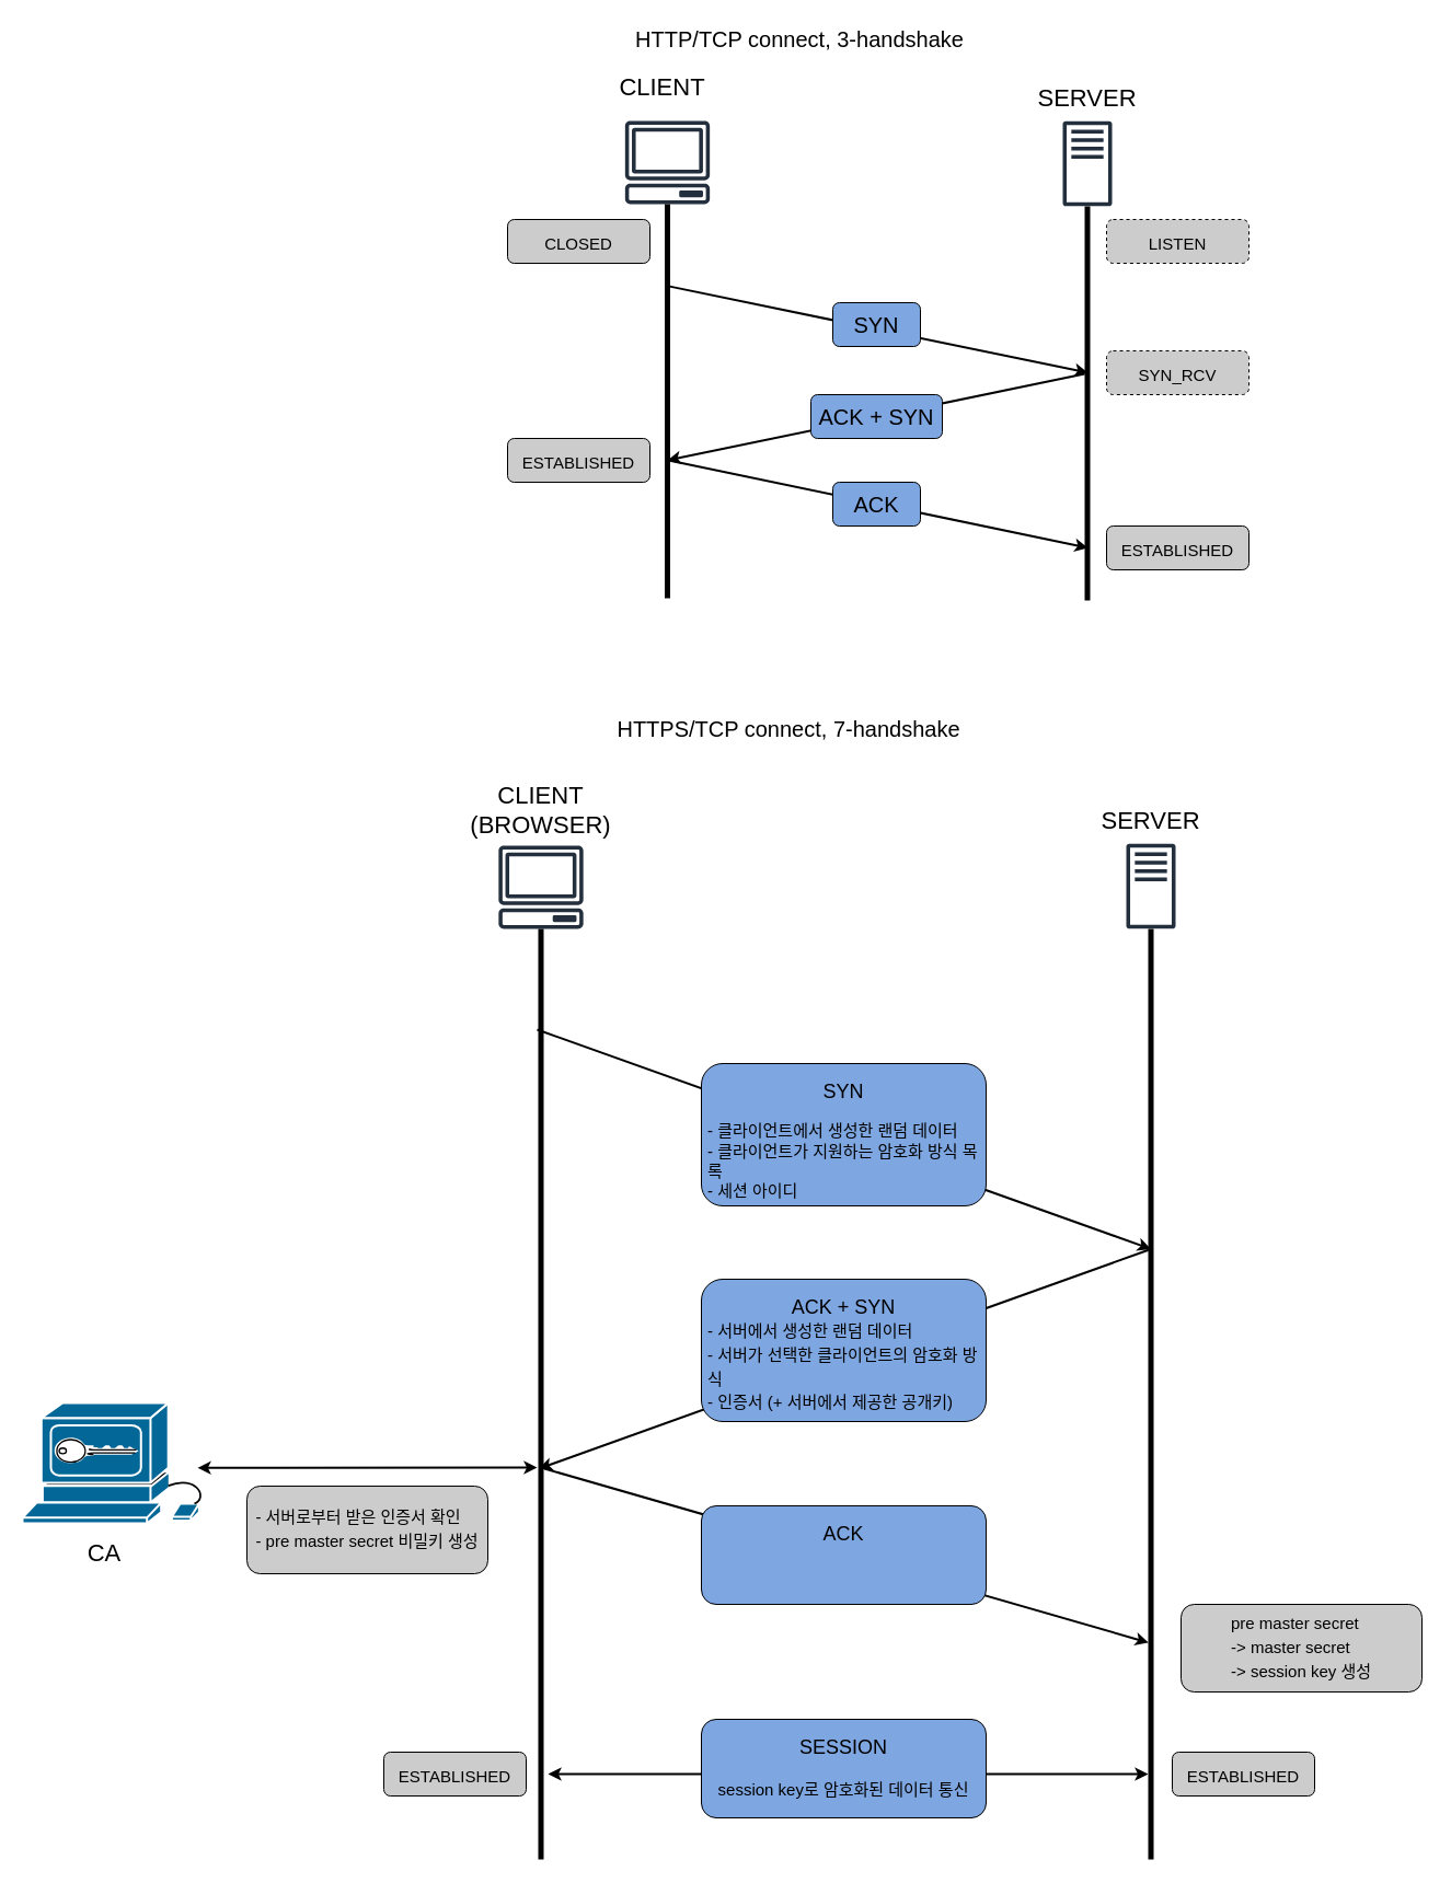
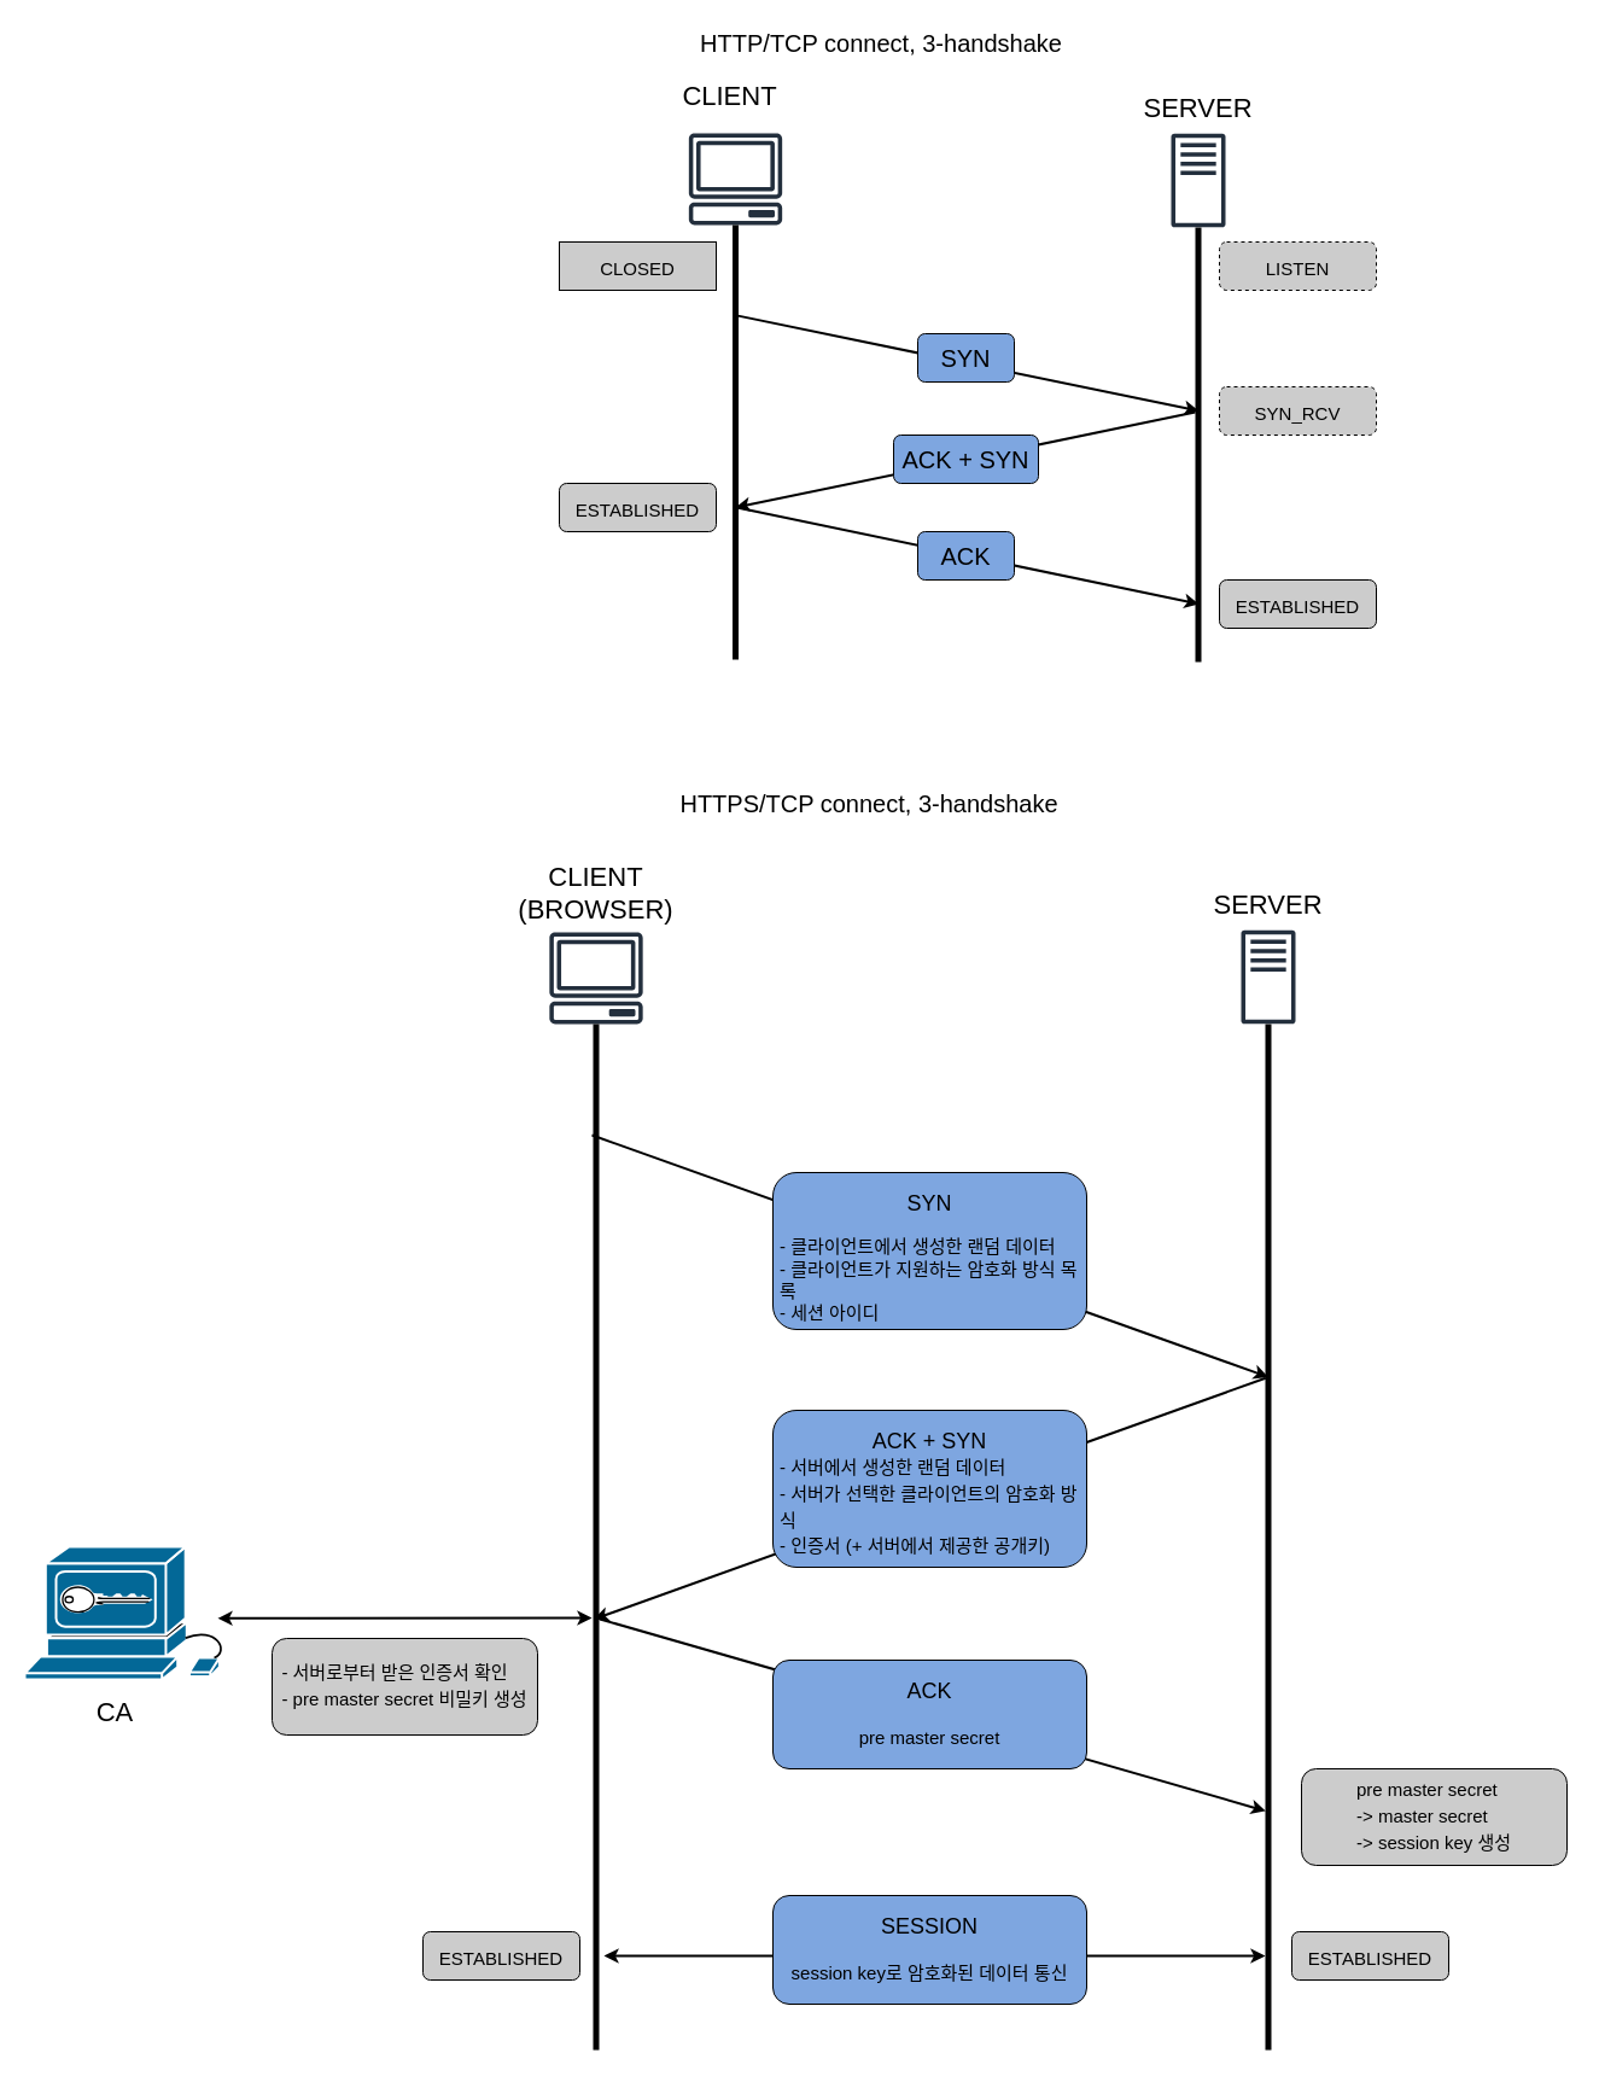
  <mxCell id="0" />
  <mxCell id="1" parent="0" />
  <mxCell id="2" value="" style="endArrow=classic;html=1;rounded=0;fontSize=15;strokeWidth=2;exitX=1.133;exitY=0.58;exitDx=0;exitDy=0;exitPerimeter=0;entryX=0.067;entryY=0.767;entryDx=0;entryDy=0;entryPerimeter=0;" edge="1" parent="1" source="26" target="27"><mxGeometry width="50" height="50" relative="1" as="geometry"><mxPoint x="750" y="1280" as="sourcePoint" /><mxPoint x="800" y="1230" as="targetPoint" /></mxGeometry></mxCell>
  <mxCell id="3" value="" style="endArrow=classic;html=1;rounded=0;fontSize=15;strokeWidth=2;exitX=0.067;exitY=0.345;exitDx=0;exitDy=0;exitPerimeter=0;entryX=0.133;entryY=0.58;entryDx=0;entryDy=0;entryPerimeter=0;" edge="1" parent="1" source="27" target="26"><mxGeometry width="50" height="50" relative="1" as="geometry"><mxPoint x="750" y="1280" as="sourcePoint" /><mxPoint x="510" y="1340" as="targetPoint" /></mxGeometry></mxCell>
  <mxCell id="4" value="" style="endArrow=classic;html=1;rounded=0;fontSize=20;strokeWidth=2;entryX=0.5;entryY=0.344;entryDx=0;entryDy=0;entryPerimeter=0;" edge="1" parent="1" target="27"><mxGeometry width="50" height="50" relative="1" as="geometry"><mxPoint x="490" y="940" as="sourcePoint" /><mxPoint x="942" y="858.88" as="targetPoint" /></mxGeometry></mxCell>
  <mxCell id="5" value="" style="sketch=0;outlineConnect=0;fontColor=#232F3E;gradientColor=none;fillColor=#232F3D;strokeColor=none;dashed=0;verticalLabelPosition=bottom;verticalAlign=top;align=center;html=1;fontSize=12;fontStyle=0;aspect=fixed;pointerEvents=1;shape=mxgraph.aws4.client;" vertex="1" parent="1"><mxGeometry x="570" y="110" width="78" height="76" as="geometry" /></mxCell>
  <mxCell id="6" value="" style="sketch=0;outlineConnect=0;fontColor=#232F3E;gradientColor=none;fillColor=#232F3D;strokeColor=none;dashed=0;verticalLabelPosition=bottom;verticalAlign=top;align=center;html=1;fontSize=12;fontStyle=0;aspect=fixed;pointerEvents=1;shape=mxgraph.aws4.traditional_server;" vertex="1" parent="1"><mxGeometry x="970" y="110" width="45" height="78" as="geometry" /></mxCell>
  <mxCell id="7" value="" style="html=1;points=[];perimeter=orthogonalPerimeter;fillColor=#000000;strokeColor=none;fontSize=20;" vertex="1" parent="1"><mxGeometry x="606.5" y="186" width="5" height="360" as="geometry" /></mxCell>
  <mxCell id="8" value="" style="html=1;points=[];perimeter=orthogonalPerimeter;fillColor=#000000;strokeColor=none;fontSize=20;" vertex="1" parent="1"><mxGeometry x="990" y="188" width="5" height="360" as="geometry" /></mxCell>
  <mxCell id="9" value="" style="endArrow=classic;html=1;rounded=0;fontSize=20;strokeWidth=2;exitX=0.9;exitY=0.105;exitDx=0;exitDy=0;exitPerimeter=0;" edge="1" parent="1"><mxGeometry width="50" height="50" relative="1" as="geometry"><mxPoint x="611" y="261.12" as="sourcePoint" /><mxPoint x="993" y="340" as="targetPoint" /></mxGeometry></mxCell>
  <mxCell id="10" value="HTTP/TCP connect, 3-handshake" style="text;html=1;strokeColor=none;fillColor=none;align=center;verticalAlign=middle;whiteSpace=wrap;rounded=0;fontSize=20;" vertex="1" parent="1"><mxGeometry x="520" y="20" width="420" height="30" as="geometry" /></mxCell>
  <mxCell id="11" value="SYN" style="rounded=1;whiteSpace=wrap;html=1;fontSize=20;fillColor=#7EA6E0;" vertex="1" parent="1"><mxGeometry x="760" y="276" width="80" height="40" as="geometry" /></mxCell>
- <mxCell id="12" value="&lt;font style=&quot;font-size: 15px&quot;&gt;CLOSED&lt;/font&gt;" style="rounded=1;whiteSpace=wrap;html=1;fontSize=20;fillColor=#CCCCCC;" vertex="1" parent="1"><mxGeometry x="463" y="200" width="130" height="40" as="geometry" /></mxCell>
+ <mxCell id="12" value="&lt;font style=&quot;font-size: 15px&quot;&gt;CLOSED&lt;/font&gt;" style="whiteSpace=wrap;html=1;fontSize=20;fillColor=#CCCCCC;rounded=0;" vertex="1" parent="1"><mxGeometry x="463" y="200" width="130" height="40" as="geometry" /></mxCell>
  <mxCell id="13" value="&lt;font style=&quot;font-size: 15px&quot;&gt;LISTEN&lt;/font&gt;" style="rounded=1;whiteSpace=wrap;html=1;fontSize=20;fillColor=#CCCCCC;dashed=1;" vertex="1" parent="1"><mxGeometry x="1010" y="200" width="130" height="40" as="geometry" /></mxCell>
  <mxCell id="14" value="" style="endArrow=classic;html=1;rounded=0;fontSize=15;strokeWidth=2;" edge="1" parent="1"><mxGeometry width="50" height="50" relative="1" as="geometry"><mxPoint x="990" y="341" as="sourcePoint" /><mxPoint x="609" y="420" as="targetPoint" /></mxGeometry></mxCell>
  <mxCell id="15" value="ACK + SYN" style="rounded=1;whiteSpace=wrap;html=1;fontSize=20;fillColor=#7EA6E0;" vertex="1" parent="1"><mxGeometry x="740" y="360" width="120" height="40" as="geometry" /></mxCell>
  <mxCell id="16" value="" style="endArrow=classic;html=1;rounded=0;fontSize=15;strokeWidth=2;" edge="1" parent="1"><mxGeometry width="50" height="50" relative="1" as="geometry"><mxPoint x="610" y="420" as="sourcePoint" /><mxPoint x="993" y="500" as="targetPoint" /></mxGeometry></mxCell>
  <mxCell id="17" value="ACK" style="rounded=1;whiteSpace=wrap;html=1;fontSize=20;fillColor=#7EA6E0;" vertex="1" parent="1"><mxGeometry x="760" y="440" width="80" height="40" as="geometry" /></mxCell>
  <mxCell id="18" value="&lt;font style=&quot;font-size: 15px&quot;&gt;ESTABLISHED&lt;/font&gt;" style="rounded=1;whiteSpace=wrap;html=1;fontSize=20;fillColor=#CCCCCC;" vertex="1" parent="1"><mxGeometry x="463" y="400" width="130" height="40" as="geometry" /></mxCell>
  <mxCell id="19" value="&lt;font style=&quot;font-size: 15px&quot;&gt;SYN_RCV&lt;/font&gt;" style="rounded=1;whiteSpace=wrap;html=1;fontSize=20;fillColor=#CCCCCC;dashed=1;" vertex="1" parent="1"><mxGeometry x="1010" y="320" width="130" height="40" as="geometry" /></mxCell>
  <mxCell id="20" value="&lt;font style=&quot;font-size: 15px&quot;&gt;ESTABLISHED&lt;/font&gt;" style="rounded=1;whiteSpace=wrap;html=1;fontSize=20;fillColor=#CCCCCC;" vertex="1" parent="1"><mxGeometry x="1010" y="480" width="130" height="40" as="geometry" /></mxCell>
  <mxCell id="21" value="&lt;font style=&quot;font-size: 22px&quot;&gt;CLIENT&lt;/font&gt;" style="text;html=1;strokeColor=none;fillColor=none;align=center;verticalAlign=middle;whiteSpace=wrap;rounded=0;fontSize=15;" vertex="1" parent="1"><mxGeometry x="553.5" y="60" width="101" height="40" as="geometry" /></mxCell>
  <mxCell id="22" value="&lt;font style=&quot;font-size: 22px&quot;&gt;SERVER&lt;/font&gt;" style="text;html=1;strokeColor=none;fillColor=none;align=center;verticalAlign=middle;whiteSpace=wrap;rounded=0;fontSize=15;" vertex="1" parent="1"><mxGeometry x="942" y="70" width="101" height="40" as="geometry" /></mxCell>
- <mxCell id="23" value="HTTPS/TCP connect, 7-handshake" style="text;html=1;strokeColor=none;fillColor=none;align=center;verticalAlign=middle;whiteSpace=wrap;rounded=0;fontSize=20;" vertex="1" parent="1"><mxGeometry x="510" y="650" width="420" height="30" as="geometry" /></mxCell>
+ <mxCell id="23" value="HTTPS/TCP connect, 3-handshake" style="text;html=1;strokeColor=none;fillColor=none;align=center;verticalAlign=middle;whiteSpace=wrap;rounded=0;fontSize=20;" vertex="1" parent="1"><mxGeometry x="510" y="650" width="420" height="30" as="geometry" /></mxCell>
  <mxCell id="24" value="" style="sketch=0;outlineConnect=0;fontColor=#232F3E;gradientColor=none;fillColor=#232F3D;strokeColor=none;dashed=0;verticalLabelPosition=bottom;verticalAlign=top;align=center;html=1;fontSize=12;fontStyle=0;aspect=fixed;pointerEvents=1;shape=mxgraph.aws4.client;" vertex="1" parent="1"><mxGeometry x="454.5" y="772" width="78" height="76" as="geometry" /></mxCell>
  <mxCell id="25" value="" style="sketch=0;outlineConnect=0;fontColor=#232F3E;gradientColor=none;fillColor=#232F3D;strokeColor=none;dashed=0;verticalLabelPosition=bottom;verticalAlign=top;align=center;html=1;fontSize=12;fontStyle=0;aspect=fixed;pointerEvents=1;shape=mxgraph.aws4.traditional_server;" vertex="1" parent="1"><mxGeometry x="1028" y="770" width="45" height="78" as="geometry" /></mxCell>
  <mxCell id="26" value="" style="html=1;points=[];perimeter=orthogonalPerimeter;fillColor=#000000;strokeColor=none;fontSize=20;" vertex="1" parent="1"><mxGeometry x="491" y="848" width="5" height="850" as="geometry" /></mxCell>
  <mxCell id="27" value="" style="html=1;points=[];perimeter=orthogonalPerimeter;fillColor=#000000;strokeColor=none;fontSize=20;" vertex="1" parent="1"><mxGeometry x="1048" y="848" width="5" height="850" as="geometry" /></mxCell>
  <mxCell id="28" value="" style="rounded=1;whiteSpace=wrap;html=1;fontSize=20;fillColor=#7EA6E0;" vertex="1" parent="1"><mxGeometry x="640" y="971" width="260" height="130" as="geometry" /></mxCell>
  <mxCell id="29" value="&lt;font style=&quot;font-size: 22px&quot;&gt;CLIENT&lt;br&gt;(BROWSER)&lt;br&gt;&lt;/font&gt;" style="text;html=1;strokeColor=none;fillColor=none;align=center;verticalAlign=middle;whiteSpace=wrap;rounded=0;fontSize=15;" vertex="1" parent="1"><mxGeometry x="425" y="710" width="137" height="60" as="geometry" /></mxCell>
  <mxCell id="30" value="&lt;font style=&quot;font-size: 22px&quot;&gt;SERVER&lt;/font&gt;" style="text;html=1;strokeColor=none;fillColor=none;align=center;verticalAlign=middle;whiteSpace=wrap;rounded=0;fontSize=15;" vertex="1" parent="1"><mxGeometry x="1000" y="730" width="101" height="40" as="geometry" /></mxCell>
  <mxCell id="31" value="&lt;font style=&quot;font-size: 18px&quot;&gt;SYN&lt;/font&gt;" style="text;html=1;strokeColor=none;fillColor=none;align=center;verticalAlign=middle;whiteSpace=wrap;rounded=0;fontSize=22;" vertex="1" parent="1"><mxGeometry x="740" y="981" width="60" height="30" as="geometry" /></mxCell>
  <mxCell id="32" value="&lt;div style=&quot;text-align: left&quot;&gt;&lt;span style=&quot;font-size: 15px&quot;&gt;- 클라이언트에서 생성한 랜덤 데이터&lt;/span&gt;&lt;/div&gt;&lt;span style=&quot;font-size: 15px&quot;&gt;&lt;div style=&quot;text-align: left&quot;&gt;&lt;span&gt;- 클라이언트가 지원하는 암호화 방식 목록&lt;/span&gt;&lt;/div&gt;&lt;div style=&quot;text-align: left&quot;&gt;&lt;span&gt;- 세션 아이디&lt;/span&gt;&lt;/div&gt;&lt;/span&gt;" style="text;html=1;strokeColor=none;fillColor=none;align=center;verticalAlign=middle;whiteSpace=wrap;rounded=0;fontSize=18;" vertex="1" parent="1"><mxGeometry x="645" y="1019" width="250" height="80" as="geometry" /></mxCell>
  <mxCell id="33" value="" style="rounded=1;whiteSpace=wrap;html=1;fontSize=20;fillColor=#7EA6E0;" vertex="1" parent="1"><mxGeometry x="640" y="1168" width="260" height="130" as="geometry" /></mxCell>
  <mxCell id="34" value="&lt;font style=&quot;font-size: 18px&quot;&gt;ACK + SYN&lt;/font&gt;" style="text;html=1;strokeColor=none;fillColor=none;align=center;verticalAlign=middle;whiteSpace=wrap;rounded=0;fontSize=22;" vertex="1" parent="1"><mxGeometry x="700" y="1178" width="140" height="30" as="geometry" /></mxCell>
  <mxCell id="35" value="&lt;div style=&quot;text-align: left&quot;&gt;&lt;span style=&quot;font-size: 15px&quot;&gt;- 서버에서 생성한 랜덤 데이터&lt;/span&gt;&lt;/div&gt;&lt;div style=&quot;text-align: left&quot;&gt;&lt;span style=&quot;font-size: 15px&quot;&gt;- 서버가 선택한 클라이언트의 암호화 방식&lt;/span&gt;&lt;/div&gt;&lt;div style=&quot;text-align: left&quot;&gt;&lt;span style=&quot;font-size: 15px&quot;&gt;- 인증서 (+ 서버에서 제공한 공개키)&lt;/span&gt;&lt;/div&gt;" style="text;html=1;strokeColor=none;fillColor=none;align=center;verticalAlign=middle;whiteSpace=wrap;rounded=0;fontSize=18;" vertex="1" parent="1"><mxGeometry x="645" y="1208" width="250" height="80" as="geometry" /></mxCell>
  <mxCell id="36" value="" style="rounded=1;whiteSpace=wrap;html=1;fontSize=20;fillColor=#CCCCCC;" vertex="1" parent="1"><mxGeometry x="225" y="1357" width="220" height="80" as="geometry" /></mxCell>
  <mxCell id="37" value="&lt;div style=&quot;text-align: left&quot;&gt;&lt;span style=&quot;font-size: 15px&quot;&gt;- 서버로부터 받은 인증서 확인&lt;/span&gt;&lt;/div&gt;&lt;div style=&quot;text-align: left&quot;&gt;&lt;span style=&quot;font-size: 15px&quot;&gt;- pre master secret 비밀키 생성&lt;/span&gt;&lt;/div&gt;&lt;div style=&quot;text-align: left&quot;&gt;&lt;span style=&quot;font-size: 15px&quot;&gt;&lt;br&gt;&lt;/span&gt;&lt;/div&gt;" style="text;html=1;strokeColor=none;fillColor=none;align=center;verticalAlign=middle;whiteSpace=wrap;rounded=0;fontSize=18;" vertex="1" parent="1"><mxGeometry x="220" y="1371" width="230" height="72" as="geometry" /></mxCell>
  <mxCell id="38" value="" style="rounded=1;whiteSpace=wrap;html=1;fontSize=20;fillColor=#7EA6E0;" vertex="1" parent="1"><mxGeometry x="640" y="1375" width="260" height="90" as="geometry" /></mxCell>
  <mxCell id="39" value="&lt;span style=&quot;font-size: 18px&quot;&gt;ACK&lt;/span&gt;" style="text;html=1;strokeColor=none;fillColor=none;align=center;verticalAlign=middle;whiteSpace=wrap;rounded=0;fontSize=22;" vertex="1" parent="1"><mxGeometry x="740" y="1385" width="60" height="30" as="geometry" /></mxCell>
+ <mxCell id="40" value="&lt;div style=&quot;text-align: left&quot;&gt;&lt;span style=&quot;font-size: 15px&quot;&gt;pre master secret&lt;/span&gt;&lt;br&gt;&lt;/div&gt;" style="text;html=1;strokeColor=none;fillColor=none;align=center;verticalAlign=middle;whiteSpace=wrap;rounded=0;fontSize=18;" vertex="1" parent="1"><mxGeometry x="645" y="1423" width="250" height="32" as="geometry" /></mxCell>
  <mxCell id="41" value="" style="rounded=1;whiteSpace=wrap;html=1;fontSize=20;fillColor=#CCCCCC;" vertex="1" parent="1"><mxGeometry x="1078" y="1465" width="220" height="80" as="geometry" /></mxCell>
  <mxCell id="42" value="&lt;div style=&quot;text-align: left&quot;&gt;&lt;span style=&quot;font-size: 15px&quot;&gt;pre master secret&amp;nbsp;&lt;/span&gt;&lt;/div&gt;&lt;div style=&quot;text-align: left&quot;&gt;&lt;span style=&quot;font-size: 15px&quot;&gt;-&amp;gt; master secret&lt;/span&gt;&lt;br&gt;&lt;/div&gt;&lt;div style=&quot;text-align: left&quot;&gt;&lt;span style=&quot;font-size: 15px&quot;&gt;-&amp;gt; session key 생성&lt;/span&gt;&lt;/div&gt;&lt;div style=&quot;text-align: left&quot;&gt;&lt;span style=&quot;font-size: 15px&quot;&gt;&lt;br&gt;&lt;/span&gt;&lt;/div&gt;" style="text;html=1;strokeColor=none;fillColor=none;align=center;verticalAlign=middle;whiteSpace=wrap;rounded=0;fontSize=18;" vertex="1" parent="1"><mxGeometry x="1073" y="1479" width="230" height="72" as="geometry" /></mxCell>
  <mxCell id="43" value="" style="shape=mxgraph.cisco.misc.cisco_ca;html=1;pointerEvents=1;dashed=0;fillColor=#036897;strokeColor=#ffffff;strokeWidth=2;verticalLabelPosition=bottom;verticalAlign=top;align=center;outlineConnect=0;fontSize=15;" vertex="1" parent="1"><mxGeometry x="20" y="1281" width="170" height="110" as="geometry" /></mxCell>
  <mxCell id="44" value="&lt;font style=&quot;font-size: 22px&quot;&gt;CA&lt;br&gt;&lt;/font&gt;" style="text;html=1;strokeColor=none;fillColor=none;align=center;verticalAlign=middle;whiteSpace=wrap;rounded=0;fontSize=15;" vertex="1" parent="1"><mxGeometry x="40" y="1398" width="110" height="42" as="geometry" /></mxCell>
  <mxCell id="45" value="" style="endArrow=classic;startArrow=classic;html=1;rounded=0;fontSize=15;strokeWidth=2;exitX=0.941;exitY=0.539;exitDx=0;exitDy=0;exitPerimeter=0;" edge="1" parent="1" source="43"><mxGeometry width="50" height="50" relative="1" as="geometry"><mxPoint x="200" y="1340" as="sourcePoint" /><mxPoint x="490" y="1340" as="targetPoint" /></mxGeometry></mxCell>
  <mxCell id="46" value="" style="endArrow=classic;startArrow=classic;html=1;rounded=0;fontSize=15;strokeWidth=2;" edge="1" parent="1" target="27"><mxGeometry width="50" height="50" relative="1" as="geometry"><mxPoint x="500" y="1620" as="sourcePoint" /><mxPoint x="842.53" y="1620" as="targetPoint" /></mxGeometry></mxCell>
  <mxCell id="47" value="&lt;font style=&quot;font-size: 15px&quot;&gt;ESTABLISHED&lt;/font&gt;" style="rounded=1;whiteSpace=wrap;html=1;fontSize=20;fillColor=#CCCCCC;" vertex="1" parent="1"><mxGeometry x="350" y="1600" width="130" height="40" as="geometry" /></mxCell>
  <mxCell id="48" value="&lt;font style=&quot;font-size: 15px&quot;&gt;ESTABLISHED&lt;/font&gt;" style="rounded=1;whiteSpace=wrap;html=1;fontSize=20;fillColor=#CCCCCC;" vertex="1" parent="1"><mxGeometry x="1070" y="1600" width="130" height="40" as="geometry" /></mxCell>
  <mxCell id="49" value="" style="rounded=1;whiteSpace=wrap;html=1;fontSize=20;fillColor=#7EA6E0;" vertex="1" parent="1"><mxGeometry x="640" y="1570" width="260" height="90" as="geometry" /></mxCell>
  <mxCell id="50" value="&lt;span style=&quot;font-size: 18px&quot;&gt;SESSION&lt;/span&gt;" style="text;html=1;strokeColor=none;fillColor=none;align=center;verticalAlign=middle;whiteSpace=wrap;rounded=0;fontSize=22;" vertex="1" parent="1"><mxGeometry x="740" y="1580" width="60" height="30" as="geometry" /></mxCell>
  <mxCell id="51" value="&lt;div style=&quot;text-align: left&quot;&gt;&lt;span style=&quot;font-size: 15px&quot;&gt;session key로 암호화된 데이터 통신&lt;/span&gt;&lt;/div&gt;" style="text;html=1;strokeColor=none;fillColor=none;align=center;verticalAlign=middle;whiteSpace=wrap;rounded=0;fontSize=18;" vertex="1" parent="1"><mxGeometry x="645" y="1618" width="250" height="32" as="geometry" /></mxCell>
